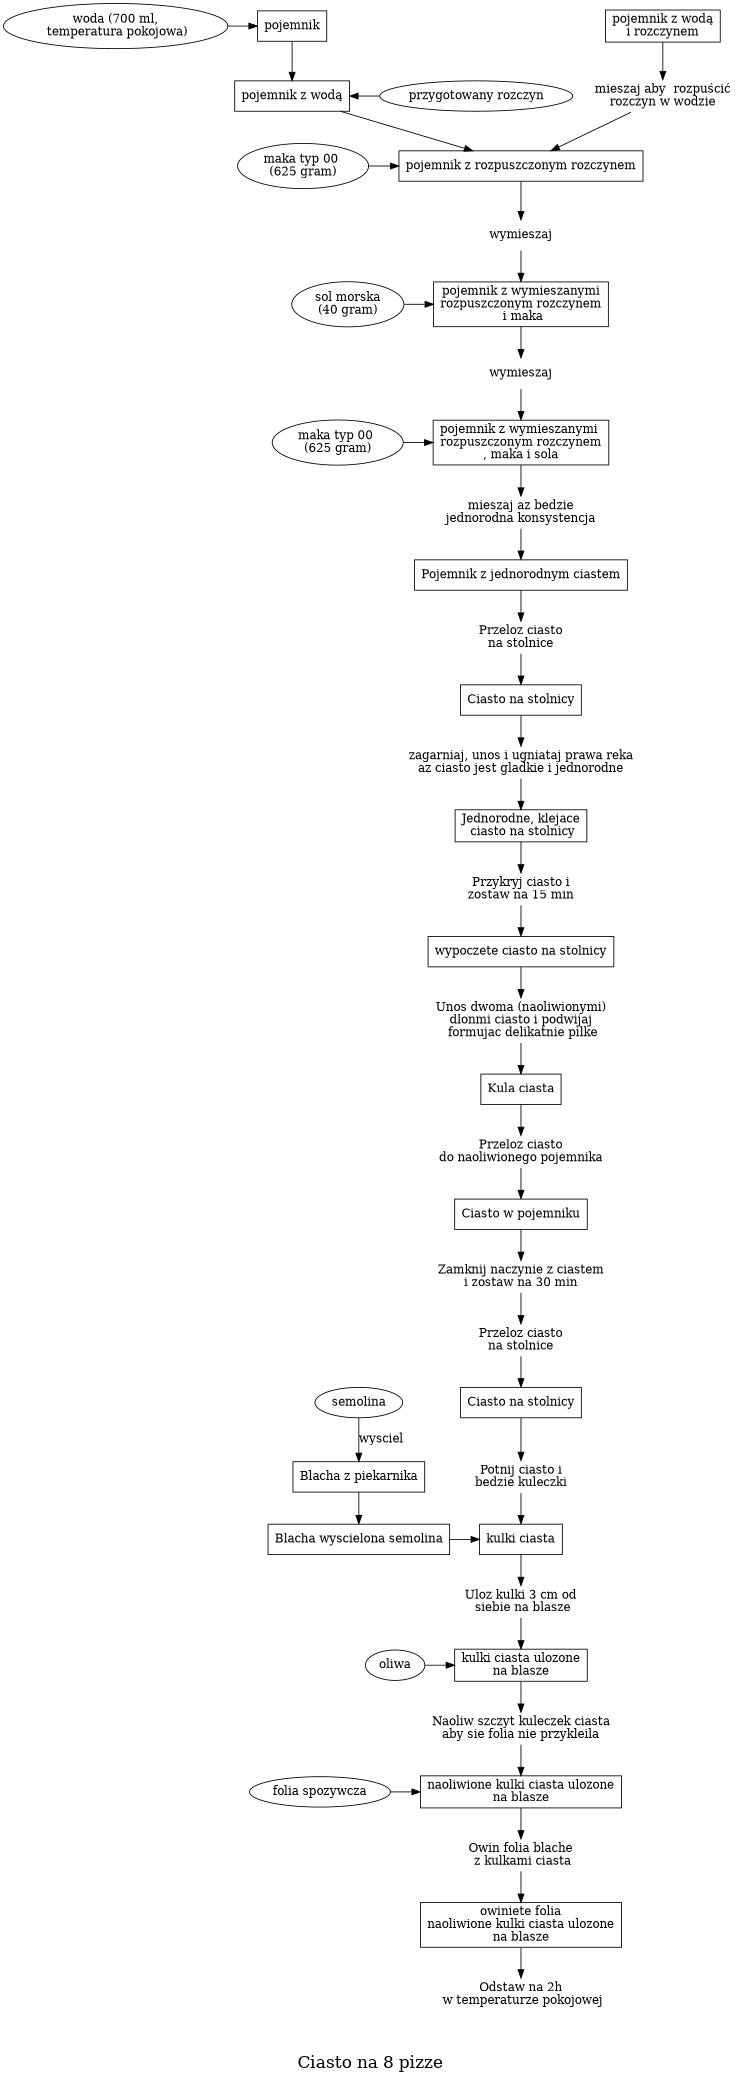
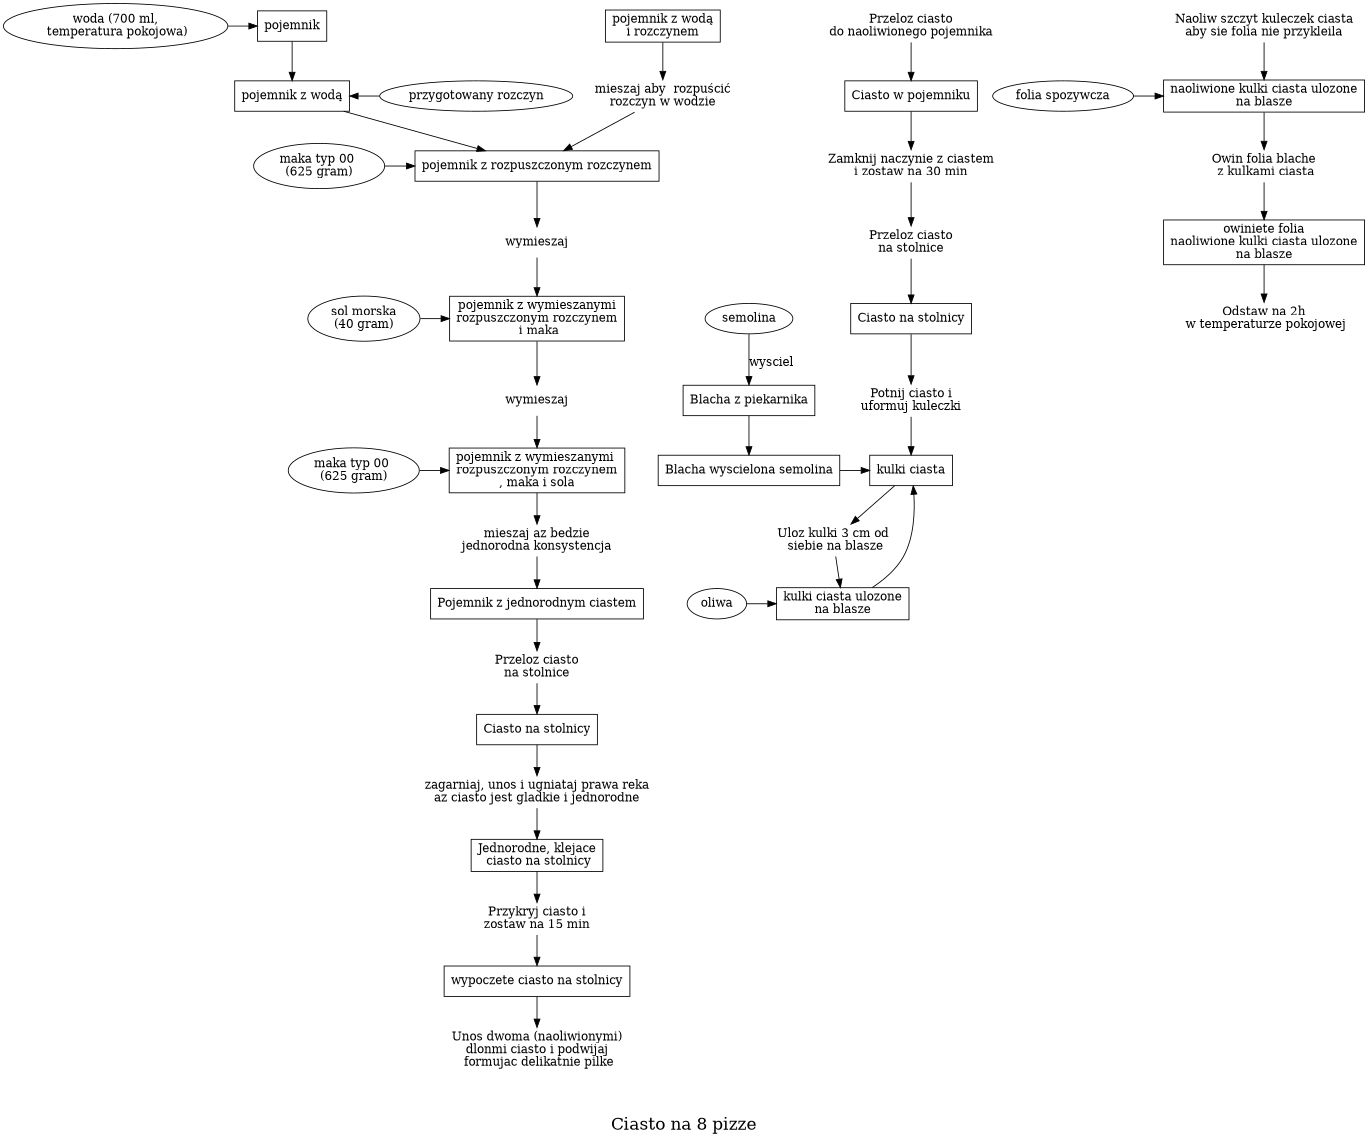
  digraph {
    fontsize=20
    label="\n\nCiasto na 8 pizze"
    node [shape=rectangle]
    n1 [label="woda (700 ml,\n temperatura pokojowa)" shape=""]
    n2 [label=pojemnik]
    n3 [label="przygotowany rozczyn" shape=""]
    n4 [label="pojemnik z wodą"]
    n5 [label="maka typ 00 \n(625 gram)" shape=""]
    n6 [label="pojemnik z rozpuszczonym rozczynem"]
    n7 [label="sol morska\n(40 gram)" shape=""]
    n8 [label="pojemnik z wymieszanymi\nrozpuszczonym rozczynem\n i maka"]
    n9 [label="Blacha wyscielona semolina"]
    n10 [label="kulki ciasta"]
    n11 [label="maka typ 00 \n(625 gram)" shape=""]
    n12 [label="pojemnik z wymieszanymi \nrozpuszczonym rozczynem\n, maka i sola"]
    n13 [label=oliwa shape=""]
    n14 [label="kulki ciasta ulozone\nna blasze"]
    n15 [label="folia spozywcza" shape=""]
    n16 [label="naoliwione kulki ciasta ulozone\nna blasze"]
    n17 [label=wymieszaj shape=none]
    n18 [label=wymieszaj shape=none]
    n19 [label="Uloz kulki 3 cm od\n siebie na blasze" shape=none]
    n20 [label="mieszaj az bedzie\njednorodna konsystencja" shape=none]
    n21 [label="Naoliw szczyt kuleczek ciasta\naby sie folia nie przykleila" shape=none]
    n22 [label="Owin folia blache\n z kulkami ciasta" shape=none]
    n23 [label="pojemnik z wodą\ni rozczynem"]
    n24 [label="mieszaj aby  rozpuścić\nrozczyn w wodzie" shape=none]
    n25 [label="Pojemnik z jednorodnym ciastem"]
    n26 [label="owiniete folia\nnaoliwione kulki ciasta ulozone\nna blasze"]
    n27 [label="zagarniaj, unos i ugniataj prawa reka\naz ciasto jest gladkie i jednorodne" shape=none]
    n28 [label="Jednorodne, klejace\n ciasto na stolnicy"]
    n29 [label="Przykryj ciasto i\nzostaw na 15 min" shape=none]
    n30 [label="Unos dwoma (naoliwionymi)\ndlonmi ciasto i podwijaj\n formujac delikatnie pilke" shape=none]
-   n31 [label="Kula ciasta"]
    n32 [label="Przeloz ciasto\ndo naoliwionego pojemnika" shape=none]
    n33 [label="Zamknij naczynie z ciastem\ni zostaw na 30 min" shape=none]
    n34 [label="Przeloz ciasto\nna stolnice" shape=none]
    n35 [label="Ciasto na stolnicy"]
    n36 [label="Przeloz ciasto\nna stolnice" shape=none]
    n37 [label="Ciasto na stolnicy"]
    n38 [label="Ciasto w pojemniku"]
-   n39 [label="Potnij ciasto i\nbedzie kuleczki" shape=none]
+   n39 [label="Potnij ciasto i\nuformuj kuleczki" shape=none]
    n40 [label="wypoczete ciasto na stolnicy"]
    n41 [label="Odstaw na 2h\n w temperaturze pokojowej" shape=none]
    n42 [label="Blacha z piekarnika"]
    semolina [shape=""]
    subgraph sub_1 {
      rank=same
      n1
      n2
    }
    subgraph sub_2 {
      rank=same
      n3
      n4
    }
    subgraph sub_3 {
      rank=same
      n5
      n6
    }
    subgraph sub_4 {
      rank=same
      n7
      n8
    }
    subgraph sub_5 {
      rank=same
      n9
      n10
    }
    subgraph sub_6 {
      rank=same
      n11
      n12
    }
    subgraph sub_7 {
      rank=same
      n13
      n14
    }
    subgraph sub_8 {
      rank=same
      n15
      n16
    }
    n1 -> n2
    n2 -> n4
    n3 -> n4
    n4 -> n6
    n5 -> n6
    n6 -> n17
    n7 -> n8
    n8 -> n18
    n9 -> n10
    n10 -> n19
    n11 -> n12
    n12 -> n20
    n13 -> n14
-   n14 -> n21
+   n14 -> n10
    n15 -> n16
    n16 -> n22
    n17 -> n8
    n18 -> n12
    n19 -> n14
    n20 -> n25
    n21 -> n16
    n22 -> n26
    n23 -> n24
    n24 -> n6
    n25 -> n36
    n26 -> n41
    n27 -> n28
    n28 -> n29
    n29 -> n40
-   n30 -> n31
-   n31 -> n32
    n32 -> n38
    n33 -> n34
    n34 -> n35
    n35 -> n39
    n36 -> n37
    n37 -> n27
    n38 -> n33
    n39 -> n10
    n40 -> n30
    n42 -> n9
    semolina -> n42 [label=wysciel]
  }
